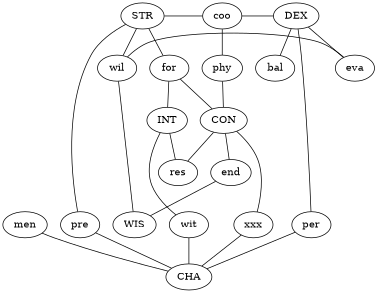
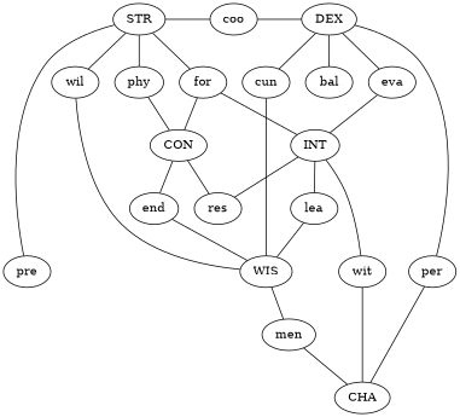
  graph {
    STR
    coo
    DEX
    phy
    for
    wil
    bal
+   cun
    eva
    CON
    INT
    WIS
    pre
    per
-   xxx
    wit
    res
    end
+   lea
    men
    CHA
    subgraph sub_1 {
      rank=same
      STR
      coo
      DEX
    }
    subgraph sub_2 {
      rank=same
      phy
      for
      wil
      bal
+     cun
      eva
    }
    subgraph sub_3 {
      rank=same
      CON
      INT
    }
    subgraph sub_4 {
      rank=same
      WIS
      pre
      per
-     xxx
      wit
    }
    STR -- coo
-   coo -- phy
+   STR -- phy
    STR -- for
    STR -- wil
    STR -- pre
    coo -- DEX
    DEX -- bal
+   DEX -- cun
    DEX -- eva
    DEX -- per
    phy -- CON
    for -- CON
    for -- INT
    wil -- WIS
-   eva -- wil
-   CON -- xxx
+   cun -- WIS
+   eva -- INT
    CON -- res
    CON -- end
    INT -- wit
-   pre -- CHA
+   INT -- lea
+   WIS -- men
    per -- CHA
-   xxx -- CHA
    wit -- CHA
    res -- INT
    end -- WIS
+   lea -- WIS
    men -- CHA
  }
